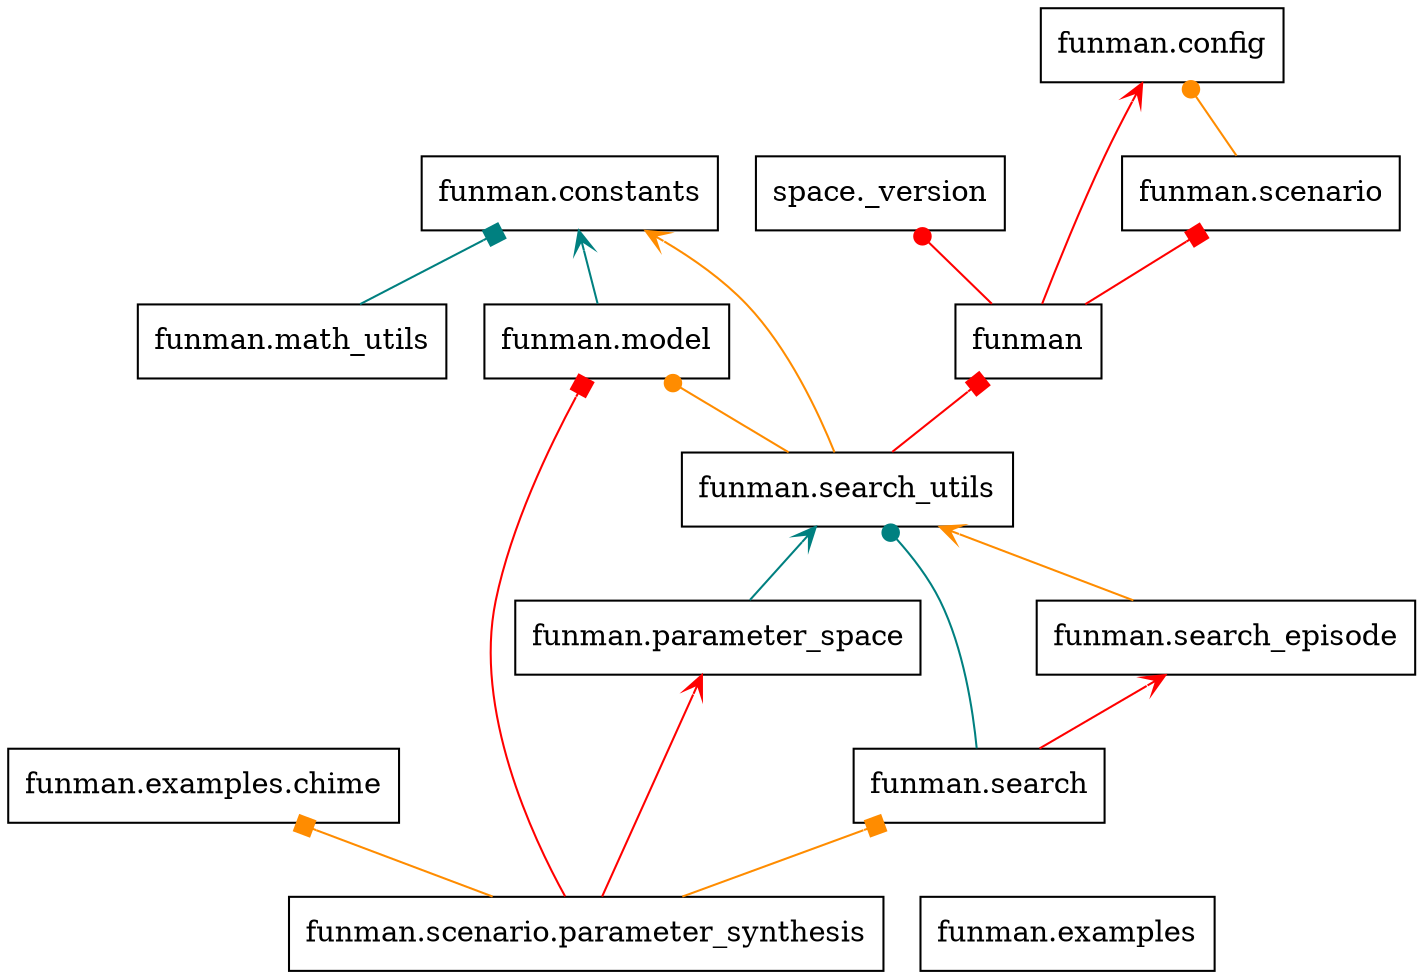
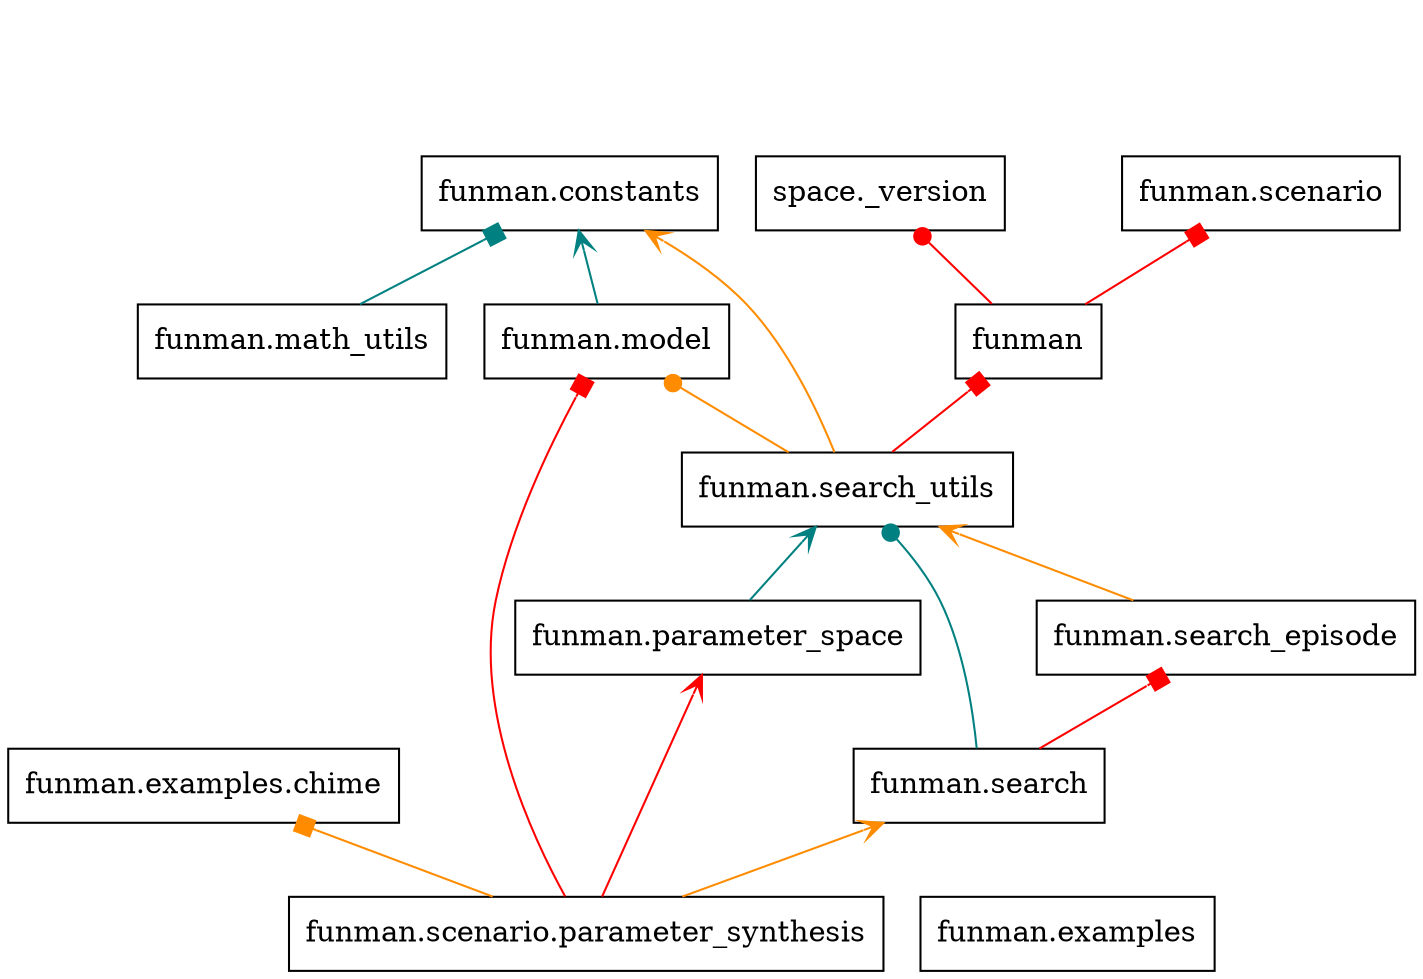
  digraph {
    rankdir=BT
    node [color=black shape=box style=solid]
    edge [arrowhead=vee arrowtail=none color=red]
    n1 [label=funman]
    n2 [label="space._version"]
-   n3 [label="funman.config"]
    n4 [label="funman.scenario"]
    n5 [label="funman.constants"]
    n6 [label="funman.examples"]
    n7 [label="funman.examples.chime"]
    n8 [label="funman.math_utils"]
    n9 [label="funman.model"]
    n10 [label="funman.parameter_space"]
    n11 [label="funman.search_utils"]
    n12 [label="funman.scenario.parameter_synthesis"]
    n13 [label="funman.search"]
    n14 [label="funman.search_episode"]
    n1 -> n2 [arrowhead=dot]
-   n1 -> n3
    n1 -> n4 [arrowhead=box]
-   n4 -> n3 [arrowhead=dot color=darkorange]
    n8 -> n5 [arrowhead=box color=teal]
    n9 -> n5 [color=teal]
    n10 -> n11 [color=teal]
    n11 -> n1 [arrowhead=box]
    n11 -> n5 [color=darkorange]
    n11 -> n9 [arrowhead=dot color=darkorange]
    n12 -> n7 [arrowhead=box color=darkorange]
    n12 -> n9 [arrowhead=box]
    n12 -> n10
-   n12 -> n13 [arrowhead=box color=darkorange]
+   n12 -> n13 [color=darkorange]
    n13 -> n11 [arrowhead=dot color=teal]
-   n13 -> n14
+   n13 -> n14 [arrowhead=box]
    n14 -> n11 [color=darkorange]
  }
